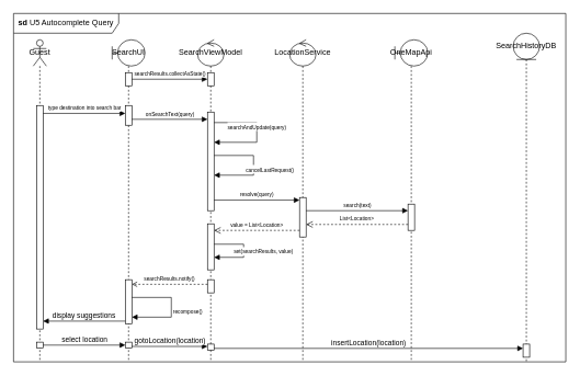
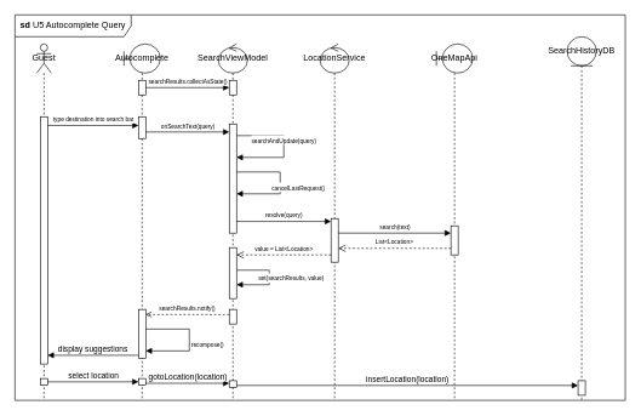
  <mxCell id="0" />
  <mxCell id="1" parent="0" />
  <mxCell id="2" value="&lt;b&gt;sd &lt;/b&gt;U5 Autocomplete Query" style="shape=umlFrame;whiteSpace=wrap;html=1;pointerEvents=0;width=160;height=30;" vertex="1" parent="1"><mxGeometry width="840" height="530" as="geometry" x="20" y="20" /></mxCell>
  <mxCell id="3" value="Guest" style="shape=umlLifeline;perimeter=lifelinePerimeter;whiteSpace=wrap;html=1;container=1;dropTarget=0;collapsible=0;recursiveResize=0;outlineConnect=0;portConstraint=eastwest;newEdgeStyle={&quot;curved&quot;:0,&quot;rounded&quot;:0};participant=umlActor;" vertex="1" parent="1"><mxGeometry x="50" y="60" width="20" height="490" as="geometry" /></mxCell>
  <mxCell id="4" value="" style="html=1;points=[[0,0,0,0,5],[0,1,0,0,-5],[1,0,0,0,5],[1,1,0,0,-5]];perimeter=orthogonalPerimeter;outlineConnect=0;targetShapes=umlLifeline;portConstraint=eastwest;newEdgeStyle={&quot;curved&quot;:0,&quot;rounded&quot;:0};" vertex="1" parent="3"><mxGeometry x="5" y="100" width="10" height="340" as="geometry" /></mxCell>
  <mxCell id="5" value="" style="html=1;points=[[0,0,0,0,5],[0,1,0,0,-5],[1,0,0,0,5],[1,1,0,0,-5]];perimeter=orthogonalPerimeter;outlineConnect=0;targetShapes=umlLifeline;portConstraint=eastwest;newEdgeStyle={&quot;curved&quot;:0,&quot;rounded&quot;:0};" vertex="1" parent="3"><mxGeometry x="5" y="460" width="10" height="9" as="geometry" /></mxCell>
- <mxCell id="6" value="SearchUI" style="shape=umlLifeline;perimeter=lifelinePerimeter;whiteSpace=wrap;html=1;container=1;dropTarget=0;collapsible=0;recursiveResize=0;outlineConnect=0;portConstraint=eastwest;newEdgeStyle={&quot;curved&quot;:0,&quot;rounded&quot;:0};participant=umlBoundary;" vertex="1" parent="1"><mxGeometry x="170" y="60" width="50" height="490" as="geometry" /></mxCell>
+ <mxCell id="6" value="Autocomplete" style="shape=umlLifeline;perimeter=lifelinePerimeter;whiteSpace=wrap;html=1;container=1;dropTarget=0;collapsible=0;recursiveResize=0;outlineConnect=0;portConstraint=eastwest;newEdgeStyle={&quot;curved&quot;:0,&quot;rounded&quot;:0};participant=umlBoundary;" vertex="1" parent="1"><mxGeometry x="170" y="60" width="50" height="490" as="geometry" /></mxCell>
  <mxCell id="7" value="" style="html=1;points=[[0,0,0,0,5],[0,1,0,0,-5],[1,0,0,0,5],[1,1,0,0,-5]];perimeter=orthogonalPerimeter;outlineConnect=0;targetShapes=umlLifeline;portConstraint=eastwest;newEdgeStyle={&quot;curved&quot;:0,&quot;rounded&quot;:0};" vertex="1" parent="6"><mxGeometry x="20" y="100" width="10" height="30" as="geometry" /></mxCell>
  <mxCell id="8" value="" style="html=1;points=[[0,0,0,0,5],[0,1,0,0,-5],[1,0,0,0,5],[1,1,0,0,-5]];perimeter=orthogonalPerimeter;outlineConnect=0;targetShapes=umlLifeline;portConstraint=eastwest;newEdgeStyle={&quot;curved&quot;:0,&quot;rounded&quot;:0};" vertex="1" parent="6"><mxGeometry x="20" y="50" width="10" height="20" as="geometry" /></mxCell>
  <mxCell id="9" value="" style="html=1;points=[[0,0,0,0,5],[0,1,0,0,-5],[1,0,0,0,5],[1,1,0,0,-5]];perimeter=orthogonalPerimeter;outlineConnect=0;targetShapes=umlLifeline;portConstraint=eastwest;newEdgeStyle={&quot;curved&quot;:0,&quot;rounded&quot;:0};" vertex="1" parent="6"><mxGeometry x="20" y="365" width="10" height="67" as="geometry" /></mxCell>
  <mxCell id="10" value="" style="html=1;points=[[0,0,0,0,5],[0,1,0,0,-5],[1,0,0,0,5],[1,1,0,0,-5]];perimeter=orthogonalPerimeter;outlineConnect=0;targetShapes=umlLifeline;portConstraint=eastwest;newEdgeStyle={&quot;curved&quot;:0,&quot;rounded&quot;:0};" vertex="1" parent="6"><mxGeometry x="20" y="460" width="10" height="9" as="geometry" /></mxCell>
  <mxCell id="11" value="SearchViewModel" style="shape=umlLifeline;perimeter=lifelinePerimeter;whiteSpace=wrap;html=1;container=1;dropTarget=0;collapsible=0;recursiveResize=0;outlineConnect=0;portConstraint=eastwest;newEdgeStyle={&quot;curved&quot;:0,&quot;rounded&quot;:0};participant=umlControl;" vertex="1" parent="1"><mxGeometry x="300" y="60" width="40" height="490" as="geometry" /></mxCell>
  <mxCell id="12" value="" style="html=1;points=[[0,0,0,0,5],[0,1,0,0,-5],[1,0,0,0,5],[1,1,0,0,-5]];perimeter=orthogonalPerimeter;outlineConnect=0;targetShapes=umlLifeline;portConstraint=eastwest;newEdgeStyle={&quot;curved&quot;:0,&quot;rounded&quot;:0};" vertex="1" parent="11"><mxGeometry x="15" y="110" width="10" height="150" as="geometry" /></mxCell>
  <mxCell id="13" value="" style="html=1;points=[[0,0,0,0,5],[0,1,0,0,-5],[1,0,0,0,5],[1,1,0,0,-5]];perimeter=orthogonalPerimeter;outlineConnect=0;targetShapes=umlLifeline;portConstraint=eastwest;newEdgeStyle={&quot;curved&quot;:0,&quot;rounded&quot;:0};" vertex="1" parent="11"><mxGeometry x="15" y="50" width="10" height="20" as="geometry" /></mxCell>
  <mxCell id="14" value="&lt;font style=&quot;font-size: 8px;&quot;&gt;searchAndUpdate(query)&lt;/font&gt;" style="html=1;verticalAlign=bottom;endArrow=block;curved=0;rounded=0;" edge="1" parent="11"><mxGeometry width="80" relative="1" as="geometry"><mxPoint x="25" y="126" as="sourcePoint" /><mxPoint x="25" y="156" as="targetPoint" /><Array as="points"><mxPoint x="90" y="126" /><mxPoint x="90" y="156" /></Array></mxGeometry></mxCell>
  <mxCell id="15" value="" style="html=1;points=[[0,0,0,0,5],[0,1,0,0,-5],[1,0,0,0,5],[1,1,0,0,-5]];perimeter=orthogonalPerimeter;outlineConnect=0;targetShapes=umlLifeline;portConstraint=eastwest;newEdgeStyle={&quot;curved&quot;:0,&quot;rounded&quot;:0};" vertex="1" parent="11"><mxGeometry x="15" y="280" width="10" height="70" as="geometry" /></mxCell>
  <mxCell id="16" value="" style="html=1;points=[[0,0,0,0,5],[0,1,0,0,-5],[1,0,0,0,5],[1,1,0,0,-5]];perimeter=orthogonalPerimeter;outlineConnect=0;targetShapes=umlLifeline;portConstraint=eastwest;newEdgeStyle={&quot;curved&quot;:0,&quot;rounded&quot;:0};" vertex="1" parent="11"><mxGeometry x="15" y="365" width="10" height="20" as="geometry" /></mxCell>
  <mxCell id="17" value="&lt;font style=&quot;font-size: 8px;&quot;&gt;set(searchResults, value)&lt;/font&gt;" style="html=1;verticalAlign=bottom;endArrow=block;curved=0;rounded=0;" edge="1" parent="11"><mxGeometry x="0.182" y="-30" width="80" relative="1" as="geometry"><mxPoint x="25" y="311" as="sourcePoint" /><mxPoint x="25" y="331" as="targetPoint" /><Array as="points"><mxPoint x="70" y="311" /><mxPoint x="70" y="331" /></Array><mxPoint x="30" y="30" as="offset" /></mxGeometry></mxCell>
  <mxCell id="18" value="" style="html=1;points=[[0,0,0,0,5],[0,1,0,0,-5],[1,0,0,0,5],[1,1,0,0,-5]];perimeter=orthogonalPerimeter;outlineConnect=0;targetShapes=umlLifeline;portConstraint=eastwest;newEdgeStyle={&quot;curved&quot;:0,&quot;rounded&quot;:0};" vertex="1" parent="11"><mxGeometry x="15" y="463" width="10" height="9" as="geometry" /></mxCell>
  <mxCell id="19" value="LocationService" style="shape=umlLifeline;perimeter=lifelinePerimeter;whiteSpace=wrap;html=1;container=1;dropTarget=0;collapsible=0;recursiveResize=0;outlineConnect=0;portConstraint=eastwest;newEdgeStyle={&quot;curved&quot;:0,&quot;rounded&quot;:0};participant=umlControl;" vertex="1" parent="1"><mxGeometry x="440" y="60" width="40" height="490" as="geometry" /></mxCell>
  <mxCell id="20" value="" style="html=1;points=[[0,0,0,0,5],[0,1,0,0,-5],[1,0,0,0,5],[1,1,0,0,-5]];perimeter=orthogonalPerimeter;outlineConnect=0;targetShapes=umlLifeline;portConstraint=eastwest;newEdgeStyle={&quot;curved&quot;:0,&quot;rounded&quot;:0};" vertex="1" parent="19"><mxGeometry x="15" y="240" width="10" height="60" as="geometry" /></mxCell>
  <mxCell id="21" value="SearchHistoryDB" style="shape=umlLifeline;perimeter=lifelinePerimeter;whiteSpace=wrap;html=1;container=1;dropTarget=0;collapsible=0;recursiveResize=0;outlineConnect=0;portConstraint=eastwest;newEdgeStyle={&quot;curved&quot;:0,&quot;rounded&quot;:0};participant=umlEntity;" vertex="1" parent="1"><mxGeometry x="780" y="50" width="40" height="500" as="geometry" /></mxCell>
  <mxCell id="22" value="" style="html=1;points=[[0,0,0,0,5],[0,1,0,0,-5],[1,0,0,0,5],[1,1,0,0,-5]];perimeter=orthogonalPerimeter;outlineConnect=0;targetShapes=umlLifeline;portConstraint=eastwest;newEdgeStyle={&quot;curved&quot;:0,&quot;rounded&quot;:0};" vertex="1" parent="21"><mxGeometry x="15" y="473" width="10" height="20" as="geometry" /></mxCell>
  <mxCell id="23" value="&lt;font style=&quot;font-size: 8px;&quot;&gt;type destination into search bar&lt;/font&gt;" style="html=1;verticalAlign=bottom;endArrow=block;curved=0;rounded=0;" edge="1" parent="1"><mxGeometry width="80" relative="1" as="geometry"><mxPoint x="65" y="172" as="sourcePoint" /><mxPoint x="190" y="172" as="targetPoint" /></mxGeometry></mxCell>
  <mxCell id="24" value="OneMapApi" style="shape=umlLifeline;perimeter=lifelinePerimeter;whiteSpace=wrap;html=1;container=1;dropTarget=0;collapsible=0;recursiveResize=0;outlineConnect=0;portConstraint=eastwest;newEdgeStyle={&quot;curved&quot;:0,&quot;rounded&quot;:0};participant=umlBoundary;" vertex="1" parent="1"><mxGeometry x="600" y="60" width="50" height="490" as="geometry" /></mxCell>
  <mxCell id="25" value="" style="html=1;points=[[0,0,0,0,5],[0,1,0,0,-5],[1,0,0,0,5],[1,1,0,0,-5]];perimeter=orthogonalPerimeter;outlineConnect=0;targetShapes=umlLifeline;portConstraint=eastwest;newEdgeStyle={&quot;curved&quot;:0,&quot;rounded&quot;:0};" vertex="1" parent="24"><mxGeometry x="20" y="250" width="10" height="40" as="geometry" /></mxCell>
  <mxCell id="26" value="&lt;font style=&quot;font-size: 8px;&quot;&gt;search(text)&lt;/font&gt;" style="html=1;verticalAlign=bottom;endArrow=block;curved=0;rounded=0;" edge="1" parent="1" target="25"><mxGeometry width="80" relative="1" as="geometry"><mxPoint x="465" y="320" as="sourcePoint" /><mxPoint x="600" y="320" as="targetPoint" /></mxGeometry></mxCell>
  <mxCell id="27" value="&lt;font style=&quot;font-size: 8px;&quot;&gt;onSearchText(query)&lt;/font&gt;" style="html=1;verticalAlign=bottom;endArrow=block;curved=0;rounded=0;" edge="1" parent="1"><mxGeometry width="80" relative="1" as="geometry"><mxPoint x="200" y="181" as="sourcePoint" /><mxPoint x="315" y="181" as="targetPoint" /></mxGeometry></mxCell>
  <mxCell id="28" value="&lt;font style=&quot;font-size: 8px;&quot;&gt;cancelLastRequest()&lt;/font&gt;" style="html=1;verticalAlign=bottom;endArrow=block;curved=0;rounded=0;" edge="1" parent="1"><mxGeometry x="0.2" y="-25" width="80" relative="1" as="geometry"><mxPoint x="325" y="236" as="sourcePoint" /><mxPoint x="325" y="266" as="targetPoint" /><Array as="points"><mxPoint x="385" y="236" /><mxPoint x="385" y="266" /></Array><mxPoint x="25" y="25" as="offset" /></mxGeometry></mxCell>
  <mxCell id="29" value="&lt;font style=&quot;font-size: 8px;&quot;&gt;searchResults.collectAsState()&lt;/font&gt;" style="html=1;verticalAlign=bottom;endArrow=block;curved=0;rounded=0;" edge="1" parent="1" target="13"><mxGeometry width="80" relative="1" as="geometry"><mxPoint x="200" y="120" as="sourcePoint" /><mxPoint x="300" y="120" as="targetPoint" /></mxGeometry></mxCell>
  <mxCell id="30" value="&lt;font style=&quot;font-size: 8px;&quot;&gt;resolve(query)&lt;/font&gt;" style="html=1;verticalAlign=bottom;endArrow=block;curved=0;rounded=0;" edge="1" parent="1"><mxGeometry width="80" relative="1" as="geometry"><mxPoint x="325" y="304" as="sourcePoint" /><mxPoint x="455" y="304" as="targetPoint" /></mxGeometry></mxCell>
  <mxCell id="31" value="&lt;font style=&quot;font-size: 8px;&quot;&gt;List&amp;lt;Location&amp;gt;&lt;/font&gt;" style="html=1;verticalAlign=bottom;endArrow=open;dashed=1;endSize=8;curved=0;rounded=0;" edge="1" parent="1"><mxGeometry relative="1" as="geometry"><mxPoint x="620" y="341" as="sourcePoint" /><mxPoint x="465" y="341" as="targetPoint" /><Array as="points"><mxPoint x="610" y="341" /></Array></mxGeometry></mxCell>
  <mxCell id="32" value="&lt;font style=&quot;font-size: 8px;&quot;&gt;searchResults.notify()&lt;/font&gt;" style="html=1;verticalAlign=bottom;endArrow=open;curved=0;rounded=0;dashed=1;endFill=0;" edge="1" parent="1" source="16"><mxGeometry width="80" relative="1" as="geometry"><mxPoint x="310" y="432" as="sourcePoint" /><mxPoint x="200" y="432" as="targetPoint" /></mxGeometry></mxCell>
  <mxCell id="33" value="&lt;font style=&quot;font-size: 8px;&quot;&gt;recompose()&lt;/font&gt;" style="html=1;verticalAlign=bottom;endArrow=block;curved=0;rounded=0;" edge="1" parent="1"><mxGeometry x="0.2" y="-25" width="80" relative="1" as="geometry"><mxPoint x="200" y="452" as="sourcePoint" /><mxPoint x="200" y="482" as="targetPoint" /><Array as="points"><mxPoint x="260" y="452" /><mxPoint x="260" y="482" /></Array><mxPoint x="25" y="25" as="offset" /></mxGeometry></mxCell>
  <mxCell id="34" value="&lt;font style=&quot;font-size: 8px;&quot;&gt;value = List&amp;lt;Location&amp;gt;&lt;/font&gt;" style="html=1;verticalAlign=bottom;endArrow=open;dashed=1;endSize=8;curved=0;rounded=0;" edge="1" parent="1"><mxGeometry relative="1" as="geometry"><mxPoint x="455" y="350" as="sourcePoint" /><mxPoint x="325" y="350" as="targetPoint" /></mxGeometry></mxCell>
  <mxCell id="35" value="" style="html=1;verticalAlign=bottom;endArrow=block;curved=0;rounded=0;" edge="1" parent="1"><mxGeometry x="-0.011" y="-20" width="80" relative="1" as="geometry"><mxPoint x="425" y="430" as="sourcePoint" /><mxPoint x="425" y="430" as="targetPoint" /><mxPoint as="offset" /></mxGeometry></mxCell>
  <mxCell id="36" value="display suggestions" style="html=1;verticalAlign=bottom;endArrow=block;curved=0;rounded=0;" edge="1" parent="1" target="4"><mxGeometry width="80" relative="1" as="geometry"><mxPoint x="190" y="488" as="sourcePoint" /><mxPoint x="65" y="488" as="targetPoint" /></mxGeometry></mxCell>
  <mxCell id="37" value="select location" style="html=1;verticalAlign=bottom;endArrow=block;curved=0;rounded=0;" edge="1" parent="1" source="5" target="10"><mxGeometry width="80" relative="1" as="geometry"><mxPoint x="310" y="360" as="sourcePoint" /><mxPoint x="390" y="360" as="targetPoint" /></mxGeometry></mxCell>
  <mxCell id="38" value="gotoLocation(location)" style="html=1;verticalAlign=bottom;endArrow=block;curved=0;rounded=0;" edge="1" parent="1"><mxGeometry width="80" relative="1" as="geometry"><mxPoint x="200" y="526.5" as="sourcePoint" /><mxPoint x="315" y="526.5" as="targetPoint" /></mxGeometry></mxCell>
  <mxCell id="39" value="insertLocation(location)" style="html=1;verticalAlign=bottom;endArrow=block;curved=0;rounded=0;" edge="1" parent="1"><mxGeometry width="80" relative="1" as="geometry"><mxPoint x="325" y="529.5" as="sourcePoint" /><mxPoint x="795" y="529.5" as="targetPoint" /></mxGeometry></mxCell>
